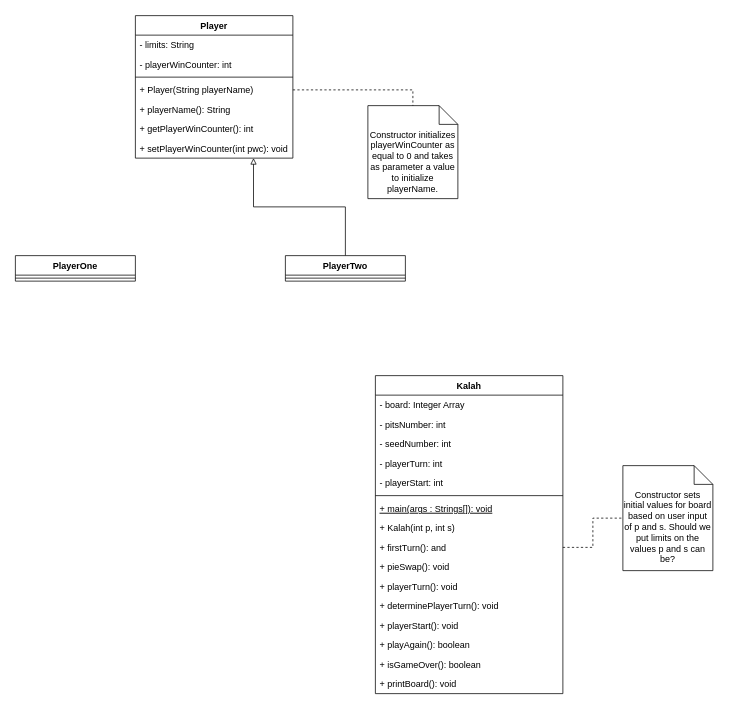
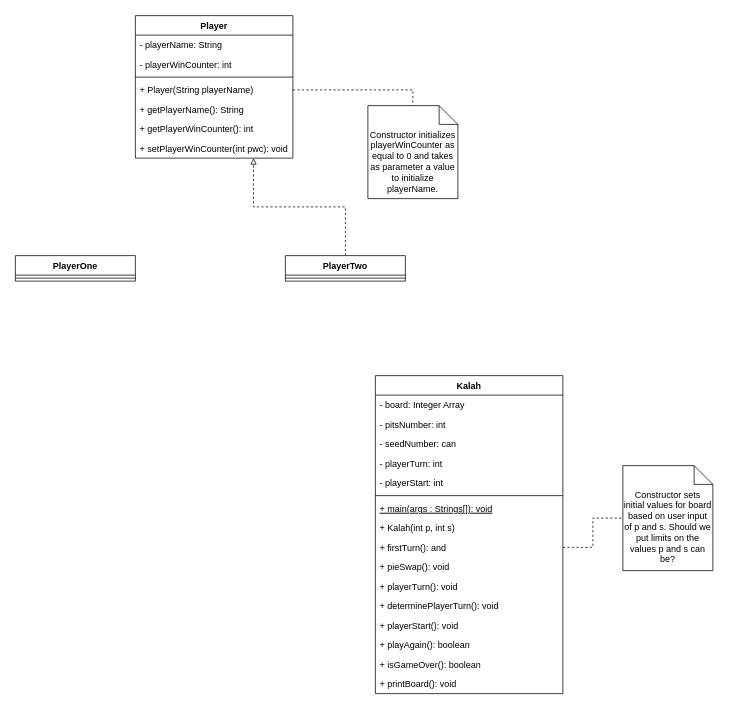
  <mxCell id="0" />
  <mxCell id="1" parent="0" />
  <mxCell id="2" value="Player" style="swimlane;fontStyle=1;align=center;verticalAlign=top;childLayout=stackLayout;horizontal=1;startSize=26;horizontalStack=0;resizeParent=1;resizeParentMax=0;resizeLast=0;collapsible=1;marginBottom=0;" parent="1" vertex="1"><mxGeometry x="180" y="20" width="210" height="190" as="geometry"><mxRectangle x="200" y="40" width="80" height="30" as="alternateBounds" /></mxGeometry></mxCell>
- <mxCell id="3" value="- limits: String" style="text;strokeColor=none;fillColor=none;align=left;verticalAlign=top;spacingLeft=4;spacingRight=4;overflow=hidden;rotatable=0;points=[[0,0.5],[1,0.5]];portConstraint=eastwest;" parent="2" vertex="1"><mxGeometry y="26" width="210" height="26" as="geometry" /></mxCell>
+ <mxCell id="3" value="- playerName: String" style="text;strokeColor=none;fillColor=none;align=left;verticalAlign=top;spacingLeft=4;spacingRight=4;overflow=hidden;rotatable=0;points=[[0,0.5],[1,0.5]];portConstraint=eastwest;" parent="2" vertex="1"><mxGeometry y="26" width="210" height="26" as="geometry" /></mxCell>
  <mxCell id="4" value="- playerWinCounter: int" style="text;strokeColor=none;fillColor=none;align=left;verticalAlign=top;spacingLeft=4;spacingRight=4;overflow=hidden;rotatable=0;points=[[0,0.5],[1,0.5]];portConstraint=eastwest;" parent="2" vertex="1"><mxGeometry y="52" width="210" height="26" as="geometry" /></mxCell>
  <mxCell id="5" value="" style="line;strokeWidth=1;fillColor=none;align=left;verticalAlign=middle;spacingTop=-1;spacingLeft=3;spacingRight=3;rotatable=0;labelPosition=right;points=[];portConstraint=eastwest;" parent="2" vertex="1"><mxGeometry y="78" width="210" height="8" as="geometry" /></mxCell>
  <mxCell id="6" value="+ Player(String playerName)" style="text;strokeColor=none;fillColor=none;align=left;verticalAlign=top;spacingLeft=4;spacingRight=4;overflow=hidden;rotatable=0;points=[[0,0.5],[1,0.5]];portConstraint=eastwest;" parent="2" vertex="1"><mxGeometry y="86" width="210" height="26" as="geometry" /></mxCell>
- <mxCell id="7" value="+ playerName(): String" style="text;strokeColor=none;fillColor=none;align=left;verticalAlign=top;spacingLeft=4;spacingRight=4;overflow=hidden;rotatable=0;points=[[0,0.5],[1,0.5]];portConstraint=eastwest;" parent="2" vertex="1"><mxGeometry y="112" width="210" height="26" as="geometry" /></mxCell>
+ <mxCell id="7" value="+ getPlayerName(): String" style="text;strokeColor=none;fillColor=none;align=left;verticalAlign=top;spacingLeft=4;spacingRight=4;overflow=hidden;rotatable=0;points=[[0,0.5],[1,0.5]];portConstraint=eastwest;" parent="2" vertex="1"><mxGeometry y="112" width="210" height="26" as="geometry" /></mxCell>
  <mxCell id="8" value="+ getPlayerWinCounter(): int" style="text;strokeColor=none;fillColor=none;align=left;verticalAlign=top;spacingLeft=4;spacingRight=4;overflow=hidden;rotatable=0;points=[[0,0.5],[1,0.5]];portConstraint=eastwest;" parent="2" vertex="1"><mxGeometry y="138" width="210" height="26" as="geometry" /></mxCell>
  <mxCell id="9" value="+ setPlayerWinCounter(int pwc): void" style="text;strokeColor=none;fillColor=none;align=left;verticalAlign=top;spacingLeft=4;spacingRight=4;overflow=hidden;rotatable=0;points=[[0,0.5],[1,0.5]];portConstraint=eastwest;" parent="2" vertex="1"><mxGeometry y="164" width="210" height="26" as="geometry" /></mxCell>
  <mxCell id="10" value="PlayerOne" style="swimlane;fontStyle=1;align=center;verticalAlign=top;childLayout=stackLayout;horizontal=1;startSize=26;horizontalStack=0;resizeParent=1;resizeParentMax=0;resizeLast=0;collapsible=1;marginBottom=0;" parent="1" vertex="1"><mxGeometry x="20" y="340" width="160" height="34" as="geometry"><mxRectangle x="40" y="360" width="100" height="30" as="alternateBounds" /></mxGeometry></mxCell>
  <mxCell id="11" value="" style="line;strokeWidth=1;fillColor=none;align=left;verticalAlign=middle;spacingTop=-1;spacingLeft=3;spacingRight=3;rotatable=0;labelPosition=right;points=[];portConstraint=eastwest;" parent="10" vertex="1"><mxGeometry y="26" width="160" height="8" as="geometry" /></mxCell>
- <mxCell id="12" style="edgeStyle=orthogonalEdgeStyle;rounded=0;orthogonalLoop=1;jettySize=auto;html=1;exitX=0.5;exitY=0;exitDx=0;exitDy=0;entryX=0.75;entryY=1;entryDx=0;entryDy=0;endArrow=block;endFill=0;" parent="1" source="13" target="2" edge="1"><mxGeometry relative="1" as="geometry" /></mxCell>
+ <mxCell id="12" style="edgeStyle=orthogonalEdgeStyle;rounded=0;orthogonalLoop=1;jettySize=auto;html=1;exitX=0.5;exitY=0;exitDx=0;exitDy=0;entryX=0.75;entryY=1;entryDx=0;entryDy=0;endArrow=block;endFill=0;dashed=1;" parent="1" source="13" target="2" edge="1"><mxGeometry relative="1" as="geometry" /></mxCell>
  <mxCell id="13" value="PlayerTwo" style="swimlane;fontStyle=1;align=center;verticalAlign=top;childLayout=stackLayout;horizontal=1;startSize=26;horizontalStack=0;resizeParent=1;resizeParentMax=0;resizeLast=0;collapsible=1;marginBottom=0;" parent="1" vertex="1"><mxGeometry x="380" y="340" width="160" height="34" as="geometry"><mxRectangle x="400" y="360" width="100" height="30" as="alternateBounds" /></mxGeometry></mxCell>
  <mxCell id="14" value="" style="line;strokeWidth=1;fillColor=none;align=left;verticalAlign=middle;spacingTop=-1;spacingLeft=3;spacingRight=3;rotatable=0;labelPosition=right;points=[];portConstraint=eastwest;" parent="13" vertex="1"><mxGeometry y="26" width="160" height="8" as="geometry" /></mxCell>
  <mxCell id="15" value="Kalah" style="swimlane;fontStyle=1;align=center;verticalAlign=top;childLayout=stackLayout;horizontal=1;startSize=26;horizontalStack=0;resizeParent=1;resizeParentMax=0;resizeLast=0;collapsible=1;marginBottom=0;" parent="1" vertex="1"><mxGeometry x="500" y="500" width="250" height="424" as="geometry" /></mxCell>
  <mxCell id="16" value="- board: Integer Array" style="text;strokeColor=none;fillColor=none;align=left;verticalAlign=top;spacingLeft=4;spacingRight=4;overflow=hidden;rotatable=0;points=[[0,0.5],[1,0.5]];portConstraint=eastwest;" parent="15" vertex="1"><mxGeometry y="26" width="250" height="26" as="geometry" /></mxCell>
  <mxCell id="17" value="- pitsNumber: int" style="text;strokeColor=none;fillColor=none;align=left;verticalAlign=top;spacingLeft=4;spacingRight=4;overflow=hidden;rotatable=0;points=[[0,0.5],[1,0.5]];portConstraint=eastwest;" parent="15" vertex="1"><mxGeometry y="52" width="250" height="26" as="geometry" /></mxCell>
- <mxCell id="18" value="- seedNumber: int" style="text;strokeColor=none;fillColor=none;align=left;verticalAlign=top;spacingLeft=4;spacingRight=4;overflow=hidden;rotatable=0;points=[[0,0.5],[1,0.5]];portConstraint=eastwest;" parent="15" vertex="1"><mxGeometry y="78" width="250" height="26" as="geometry" /></mxCell>
+ <mxCell id="18" value="- seedNumber: can" style="text;strokeColor=none;fillColor=none;align=left;verticalAlign=top;spacingLeft=4;spacingRight=4;overflow=hidden;rotatable=0;points=[[0,0.5],[1,0.5]];portConstraint=eastwest;" parent="15" vertex="1"><mxGeometry y="78" width="250" height="26" as="geometry" /></mxCell>
  <mxCell id="19" value="- playerTurn: int" style="text;strokeColor=none;fillColor=none;align=left;verticalAlign=top;spacingLeft=4;spacingRight=4;overflow=hidden;rotatable=0;points=[[0,0.5],[1,0.5]];portConstraint=eastwest;" parent="15" vertex="1"><mxGeometry y="104" width="250" height="26" as="geometry" /></mxCell>
  <mxCell id="20" value="- playerStart: int" style="text;strokeColor=none;fillColor=none;align=left;verticalAlign=top;spacingLeft=4;spacingRight=4;overflow=hidden;rotatable=0;points=[[0,0.5],[1,0.5]];portConstraint=eastwest;" parent="15" vertex="1"><mxGeometry y="130" width="250" height="26" as="geometry" /></mxCell>
  <mxCell id="21" value="" style="line;strokeWidth=1;fillColor=none;align=left;verticalAlign=middle;spacingTop=-1;spacingLeft=3;spacingRight=3;rotatable=0;labelPosition=right;points=[];portConstraint=eastwest;" parent="15" vertex="1"><mxGeometry y="156" width="250" height="8" as="geometry" /></mxCell>
  <mxCell id="22" value="+ main(args : Strings[]): void" style="text;strokeColor=none;fillColor=none;align=left;verticalAlign=top;spacingLeft=4;spacingRight=4;overflow=hidden;rotatable=0;points=[[0,0.5],[1,0.5]];portConstraint=eastwest;fontStyle=4" parent="15" vertex="1"><mxGeometry y="164" width="250" height="26" as="geometry" /></mxCell>
  <mxCell id="23" value="+ Kalah(int p, int s)" style="text;strokeColor=none;fillColor=none;align=left;verticalAlign=top;spacingLeft=4;spacingRight=4;overflow=hidden;rotatable=0;points=[[0,0.5],[1,0.5]];portConstraint=eastwest;fontStyle=0" parent="15" vertex="1"><mxGeometry y="190" width="250" height="26" as="geometry" /></mxCell>
  <mxCell id="24" value="+ firstTurn(): and" style="text;strokeColor=none;fillColor=none;align=left;verticalAlign=top;spacingLeft=4;spacingRight=4;overflow=hidden;rotatable=0;points=[[0,0.5],[1,0.5]];portConstraint=eastwest;fontStyle=0" parent="15" vertex="1"><mxGeometry y="216" width="250" height="26" as="geometry" /></mxCell>
  <mxCell id="25" value="+ pieSwap(): void" style="text;strokeColor=none;fillColor=none;align=left;verticalAlign=top;spacingLeft=4;spacingRight=4;overflow=hidden;rotatable=0;points=[[0,0.5],[1,0.5]];portConstraint=eastwest;" parent="15" vertex="1"><mxGeometry y="242" width="250" height="26" as="geometry" /></mxCell>
  <mxCell id="26" value="+ playerTurn(): void" style="text;strokeColor=none;fillColor=none;align=left;verticalAlign=top;spacingLeft=4;spacingRight=4;overflow=hidden;rotatable=0;points=[[0,0.5],[1,0.5]];portConstraint=eastwest;" parent="15" vertex="1"><mxGeometry y="268" width="250" height="26" as="geometry" /></mxCell>
  <mxCell id="27" value="+ determinePlayerTurn(): void" style="text;strokeColor=none;fillColor=none;align=left;verticalAlign=top;spacingLeft=4;spacingRight=4;overflow=hidden;rotatable=0;points=[[0,0.5],[1,0.5]];portConstraint=eastwest;" parent="15" vertex="1"><mxGeometry y="294" width="250" height="26" as="geometry" /></mxCell>
  <mxCell id="28" value="+ playerStart(): void" style="text;strokeColor=none;fillColor=none;align=left;verticalAlign=top;spacingLeft=4;spacingRight=4;overflow=hidden;rotatable=0;points=[[0,0.5],[1,0.5]];portConstraint=eastwest;" parent="15" vertex="1"><mxGeometry y="320" width="250" height="26" as="geometry" /></mxCell>
  <mxCell id="29" value="+ playAgain(): boolean" style="text;strokeColor=none;fillColor=none;align=left;verticalAlign=top;spacingLeft=4;spacingRight=4;overflow=hidden;rotatable=0;points=[[0,0.5],[1,0.5]];portConstraint=eastwest;" parent="15" vertex="1"><mxGeometry y="346" width="250" height="26" as="geometry" /></mxCell>
  <mxCell id="30" value="+ isGameOver(): boolean" style="text;strokeColor=none;fillColor=none;align=left;verticalAlign=top;spacingLeft=4;spacingRight=4;overflow=hidden;rotatable=0;points=[[0,0.5],[1,0.5]];portConstraint=eastwest;" parent="15" vertex="1"><mxGeometry y="372" width="250" height="26" as="geometry" /></mxCell>
  <mxCell id="31" value="+ printBoard(): void" style="text;strokeColor=none;fillColor=none;align=left;verticalAlign=top;spacingLeft=4;spacingRight=4;overflow=hidden;rotatable=0;points=[[0,0.5],[1,0.5]];portConstraint=eastwest;" parent="15" vertex="1"><mxGeometry y="398" width="250" height="26" as="geometry" /></mxCell>
  <mxCell id="32" value="Constructor initializes playerWinCounter as equal to 0 and takes as parameter a value to initialize playerName." style="shape=note2;boundedLbl=1;whiteSpace=wrap;html=1;size=25;verticalAlign=top;align=center;" parent="1" vertex="1"><mxGeometry x="490" y="140" width="120" height="124" as="geometry" /></mxCell>
  <mxCell id="33" style="edgeStyle=orthogonalEdgeStyle;rounded=0;orthogonalLoop=1;jettySize=auto;html=1;exitX=1;exitY=0.5;exitDx=0;exitDy=0;endArrow=none;endFill=0;dashed=1;" parent="1" source="6" target="32" edge="1"><mxGeometry relative="1" as="geometry" /></mxCell>
  <mxCell id="34" value="Constructor sets initial values for board based on user input of p and s. Should we put limits on the values p and s can be?" style="shape=note2;boundedLbl=1;whiteSpace=wrap;html=1;size=25;verticalAlign=top;align=center;" parent="1" vertex="1"><mxGeometry x="830" y="620" width="120" height="140" as="geometry" /></mxCell>
  <mxCell id="35" style="edgeStyle=orthogonalEdgeStyle;rounded=0;orthogonalLoop=1;jettySize=auto;html=1;exitX=1;exitY=0.5;exitDx=0;exitDy=0;entryX=0;entryY=0.5;entryDx=0;entryDy=0;entryPerimeter=0;dashed=1;endArrow=none;endFill=0;" parent="1" source="24" target="34" edge="1"><mxGeometry relative="1" as="geometry" /></mxCell>
